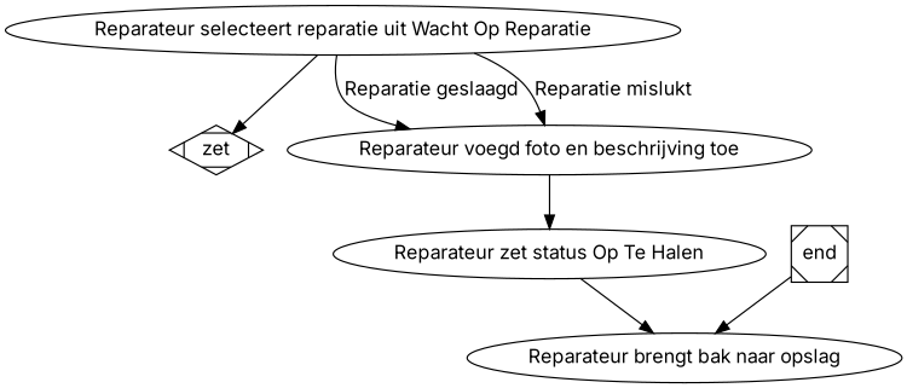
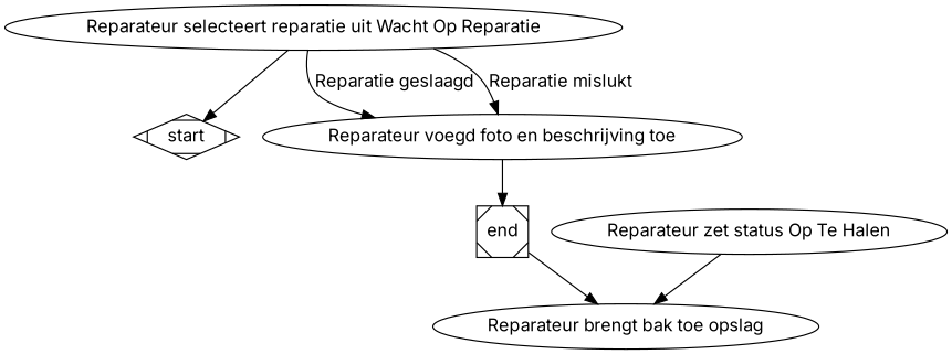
  digraph {
    fontname=Inter
    node [fontname=Inter]
    edge [fontname=Inter]
-   start [shape=Mdiamond label=zet]
+   start [shape=Mdiamond]
    "Reparateur selecteert reparatie uit Wacht Op Reparatie"
    "Reparateur voegd foto en beschrijving toe"
    "Reparateur zet status Op Te Halen"
-   "Reparateur brengt bak naar opslag"
+   "Reparateur brengt bak naar opslag" [label="Reparateur brengt bak toe opslag"]
    end [shape=Msquare]
    "Reparateur selecteert reparatie uit Wacht Op Reparatie" -> start
    "Reparateur selecteert reparatie uit Wacht Op Reparatie" -> "Reparateur voegd foto en beschrijving toe" [label="Reparatie geslaagd"]
    "Reparateur selecteert reparatie uit Wacht Op Reparatie" -> "Reparateur voegd foto en beschrijving toe" [label="Reparatie mislukt"]
-   "Reparateur voegd foto en beschrijving toe" -> "Reparateur zet status Op Te Halen"
+   "Reparateur voegd foto en beschrijving toe" -> end
    "Reparateur zet status Op Te Halen" -> "Reparateur brengt bak naar opslag"
    end -> "Reparateur brengt bak naar opslag"
  }
